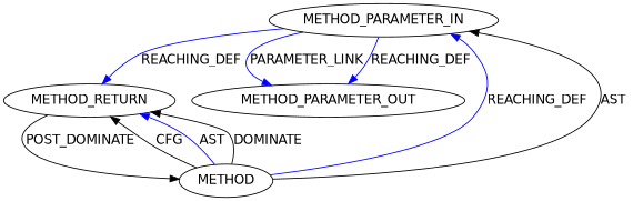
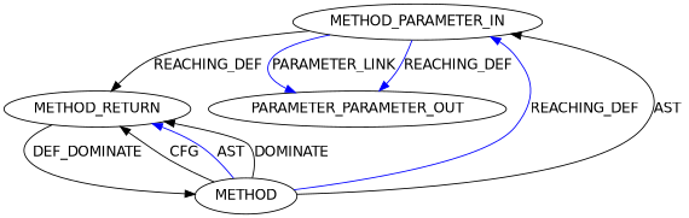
  digraph {
    fontname="DejaVu Sans"
    node [CODE=p1 EVALUATION_STRATEGY=BY_VALUE NAME=p1 ORDER=1 TYPE_FULL_NAME=ANY fontname="DejaVu Sans"]
    edge [color=blue fontname="DejaVu Sans"]
    n1 [INDEX=1 IS_VARIADIC=false label=METHOD_PARAMETER_IN]
    n2 [CODE=RET ORDER=2 label=METHOD_RETURN NAME=""]
-   n3 [INDEX=1 IS_VARIADIC=false label=METHOD_PARAMETER_OUT]
+   n3 [INDEX=1 IS_VARIADIC=false label=PARAMETER_PARAMETER_OUT]
    n4 [AST_PARENT_FULL_NAME="<global>" AST_PARENT_TYPE=NAMESPACE_BLOCK CODE="<empty>" FILENAME="<empty>" FULL_NAME=time IS_EXTERNAL=true NAME=time ORDER=0 label=METHOD EVALUATION_STRATEGY="" TYPE_FULL_NAME=""]
-   n1 -> n2 [VARIABLE=p1 label=REACHING_DEF]
+   n1 -> n2 [VARIABLE=p1 color=black label=REACHING_DEF]
    n1 -> n3 [label=PARAMETER_LINK]
    n1 -> n3 [VARIABLE=p1 label=REACHING_DEF]
-   n2 -> n4 [color=black label=POST_DOMINATE]
+   n2 -> n4 [color=black label=DEF_DOMINATE]
    n4 -> n1 [label=REACHING_DEF]
    n4 -> n1 [color=black label=AST]
    n4 -> n2 [color=black label=CFG]
    n4 -> n2 [label=AST]
    n4 -> n2 [color=black label=DOMINATE]
  }
